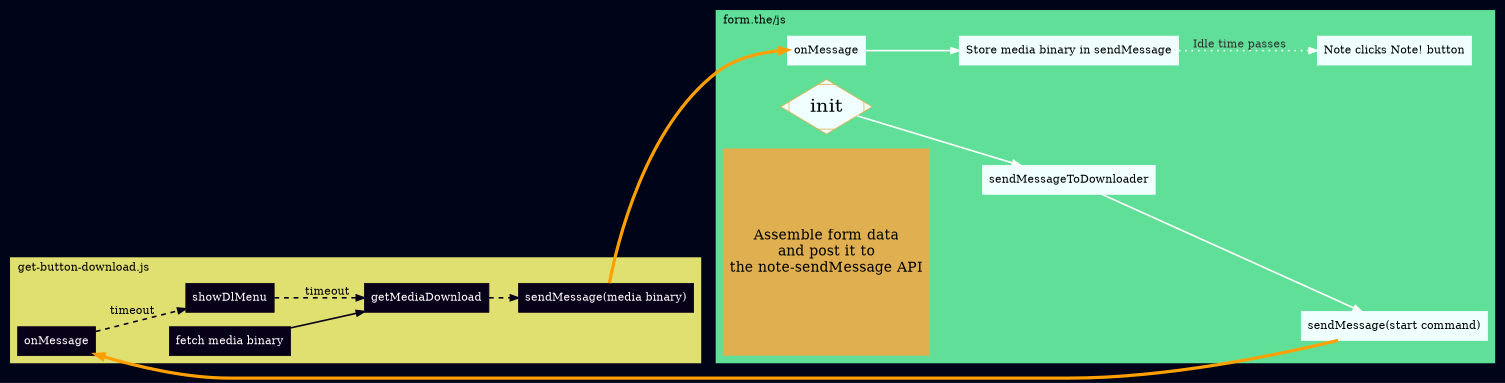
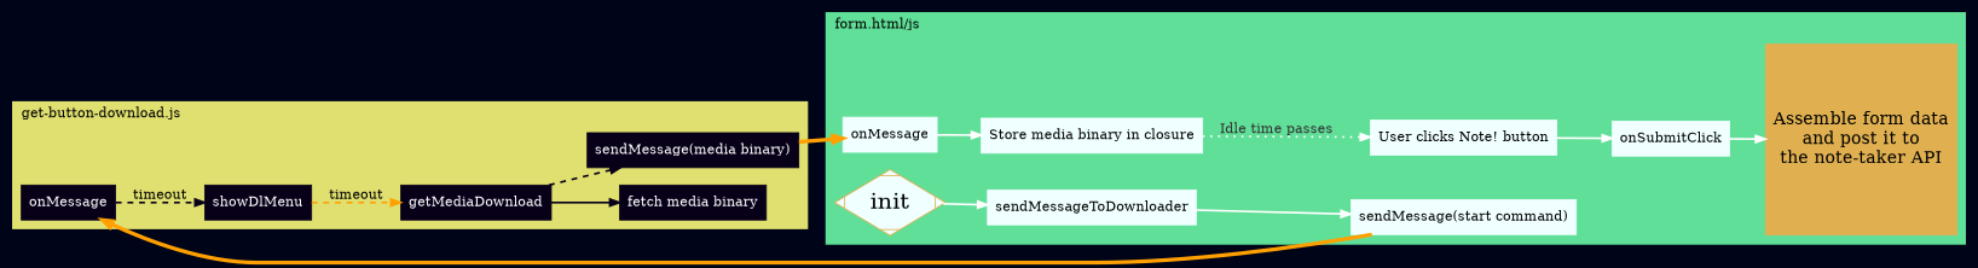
  digraph {
    bgcolor="#000418"
    fontname="DejaVu Serif"
    fontsize=14
    penwidth=3
    rankdir=LR
    splines=spline
    node [color="#f0ffff" fontname="DejaVu Serif" shape=box style=filled]
    edge [color=white fontcolor="#303030" fontname="DejaVu Serif" penwidth=2]
    n1 [label=onMessage]
-   "Store media binary in closure" [label="Store media binary in sendMessage"]
+   "Store media binary in closure"
    init [color="#e0b050" fillcolor="#f0ffff" fontsize=24 shape=Mdiamond]
    sendMessageToDownloader
-   n5 [color="#e0b050" fontsize=18 label="Assemble form data\nand post it to\nthe note-sendMessage API" shape=Msquare]
+   n5 [color="#e0b050" fontsize=18 label="Assemble form data\nand post it to\nthe note-taker API" shape=Msquare]
    "sendMessage(start command)"
-   "User clicks Note! button" [label="Note clicks Note! button"]
+   "User clicks Note! button"
+   onSubmitClick
    n9 [color="#080018" fontcolor=white label=onMessage]
    showDlMenu [color="#080018" fontcolor=white]
    getMediaDownload [color="#080018" fontcolor=white]
    "fetch media binary" [color="#080018" fontcolor=white]
    "sendMessage(media binary)" [color="#080018" fontcolor=white]
    subgraph cluster_1 {
      color="#60df98"
-     label="form.the/js"
+     label="form.html/js"
      labeljust=l
      style=filled
      n1
      "Store media binary in closure"
      init
      sendMessageToDownloader
      n5
      "sendMessage(start command)"
      "User clicks Note! button"
+     onSubmitClick
    }
    subgraph cluster_2 {
      color="#e0e070"
      label="get-button-download.js"
      labeljust=l
      style=filled
      n9
      showDlMenu
      getMediaDownload
      "fetch media binary"
      "sendMessage(media binary)"
    }
    n1 -> "Store media binary in closure"
    "Store media binary in closure" -> "User clicks Note! button" [label="Idle time passes" style=dotted]
    init -> sendMessageToDownloader
    sendMessageToDownloader -> "sendMessage(start command)"
    "sendMessage(start command)" -> n9 [color="#ffa000" fontcolor=white penwidth=4]
+   "User clicks Note! button" -> onSubmitClick
+   onSubmitClick -> n5
    n9 -> showDlMenu [color="#080018" fontcolor=black label=timeout style=dashed]
-   showDlMenu -> getMediaDownload [color="#080018" fontcolor=black label=timeout style=dashed]
-   "fetch media binary" -> getMediaDownload [color="#080018" fontcolor=black]
+   showDlMenu -> getMediaDownload [color="#ffa000" fontcolor=black label=timeout style=dashed]
+   getMediaDownload -> "fetch media binary" [color="#080018" fontcolor=black]
    getMediaDownload -> "sendMessage(media binary)" [color="#080018" fontcolor=black style=dashed]
    "sendMessage(media binary)" -> n1 [color="#ffa000" fontcolor=white penwidth=4]
  }
